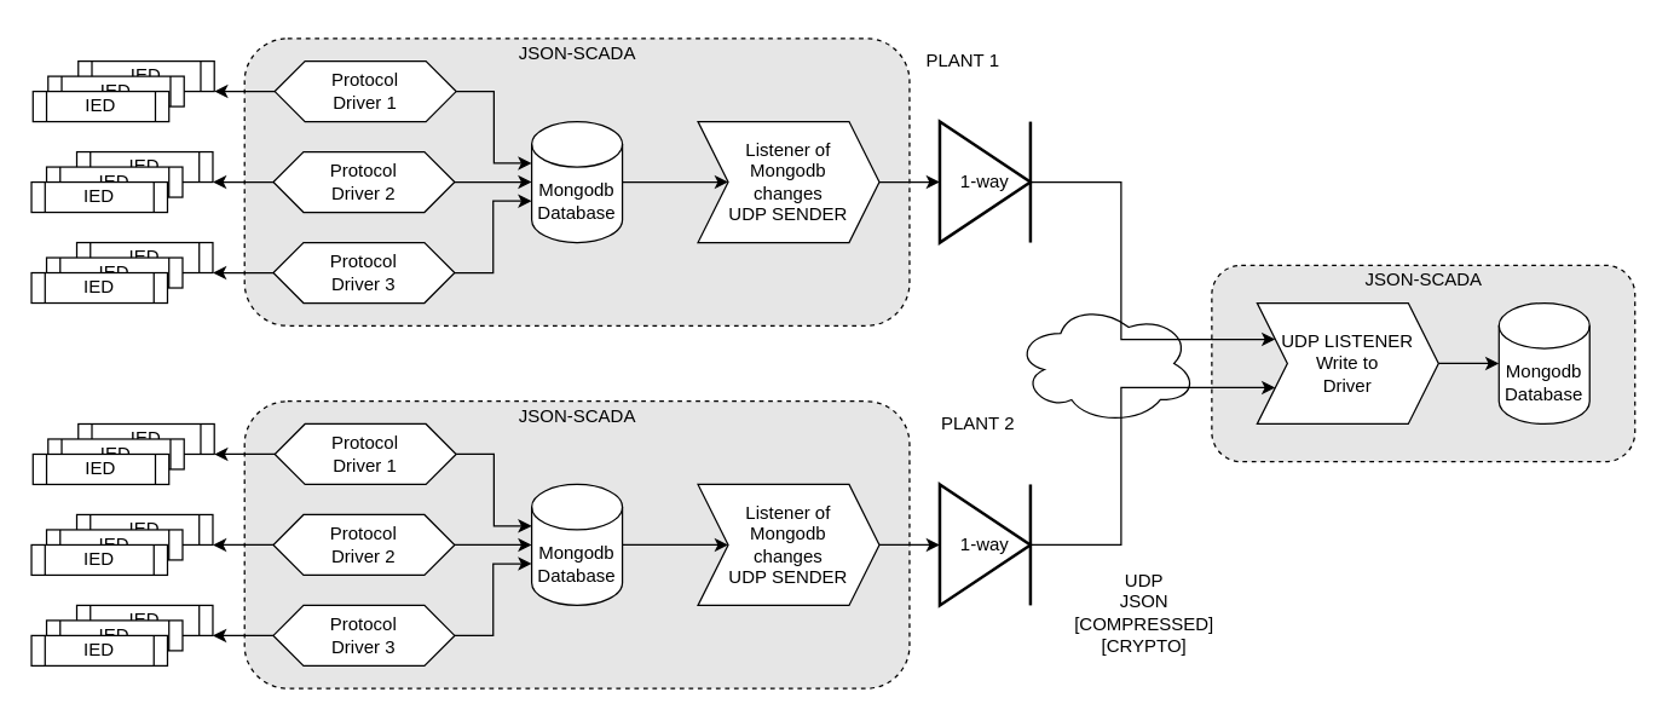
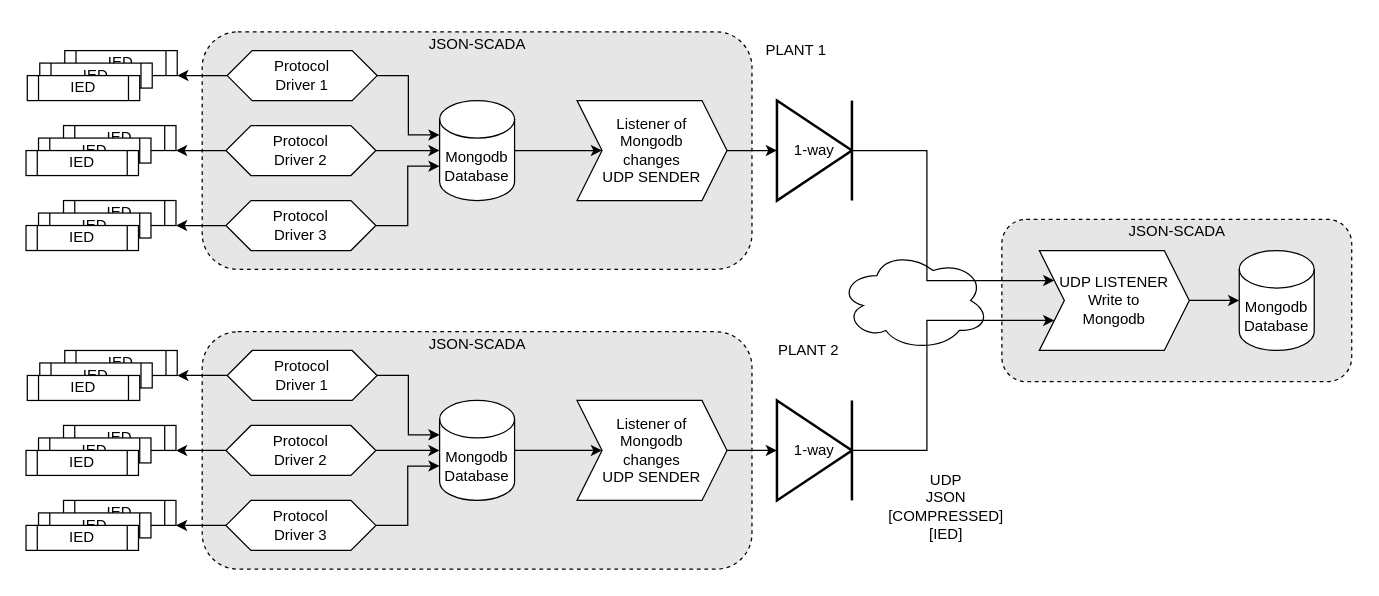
  <mxCell id="0" />
  <mxCell id="1" parent="0" />
  <mxCell id="2" value="" style="rounded=1;whiteSpace=wrap;html=1;fillColor=#E6E6E6;dashed=1;" vertex="1" parent="1"><mxGeometry x="161" y="265" width="440" height="190" as="geometry" /></mxCell>
  <mxCell id="3" value="" style="rounded=1;whiteSpace=wrap;html=1;fillColor=#E6E6E6;dashed=1;" vertex="1" parent="1"><mxGeometry x="161" y="25" width="440" height="190" as="geometry" /></mxCell>
  <mxCell id="4" value="" style="group" vertex="1" connectable="0" parent="1"><mxGeometry x="20" y="40" width="561" height="160" as="geometry" /></mxCell>
  <mxCell id="5" value="&lt;div&gt;Listener of&lt;br&gt;Mongodb&lt;br&gt;changes&lt;br&gt;UDP SENDER&lt;/div&gt;" style="shape=step;perimeter=stepPerimeter;whiteSpace=wrap;html=1;fixedSize=1;" vertex="1" parent="4"><mxGeometry x="441" y="40" width="120" height="80" as="geometry" /></mxCell>
  <mxCell id="6" style="edgeStyle=orthogonalEdgeStyle;rounded=0;orthogonalLoop=1;jettySize=auto;html=1;exitX=1;exitY=0.5;exitDx=0;exitDy=0;exitPerimeter=0;entryX=0;entryY=0.5;entryDx=0;entryDy=0;" edge="1" parent="4" source="7" target="5"><mxGeometry relative="1" as="geometry" /></mxCell>
  <mxCell id="7" value="Mongodb&lt;br&gt;Database" style="shape=cylinder3;whiteSpace=wrap;html=1;boundedLbl=1;backgroundOutline=1;size=15;" vertex="1" parent="4"><mxGeometry x="331" y="40" width="60" height="80" as="geometry" /></mxCell>
  <mxCell id="8" value="" style="group" vertex="1" connectable="0" parent="4"><mxGeometry x="1" width="280" height="40" as="geometry" /></mxCell>
  <mxCell id="9" style="edgeStyle=orthogonalEdgeStyle;rounded=0;orthogonalLoop=1;jettySize=auto;html=1;exitX=0;exitY=0.5;exitDx=0;exitDy=0;" edge="1" parent="8" source="10"><mxGeometry relative="1" as="geometry"><mxPoint x="120" y="20" as="targetPoint" /></mxGeometry></mxCell>
  <mxCell id="10" value="Protocol&lt;br&gt;Driver 1" style="shape=hexagon;perimeter=hexagonPerimeter2;whiteSpace=wrap;html=1;fixedSize=1;" vertex="1" parent="8"><mxGeometry x="160" width="120" height="40" as="geometry" /></mxCell>
  <mxCell id="11" value="" style="group" vertex="1" connectable="0" parent="8"><mxGeometry width="120" height="40" as="geometry" /></mxCell>
  <mxCell id="12" value="IED" style="shape=process;whiteSpace=wrap;html=1;backgroundOutline=1;" vertex="1" parent="11"><mxGeometry x="30" width="90" height="20" as="geometry" /></mxCell>
  <mxCell id="13" value="IED" style="shape=process;whiteSpace=wrap;html=1;backgroundOutline=1;" vertex="1" parent="11"><mxGeometry x="10" y="10" width="90" height="20" as="geometry" /></mxCell>
  <mxCell id="14" value="IED" style="shape=process;whiteSpace=wrap;html=1;backgroundOutline=1;" vertex="1" parent="11"><mxGeometry y="20" width="90" height="20" as="geometry" /></mxCell>
  <mxCell id="15" value="" style="group" vertex="1" connectable="0" parent="4"><mxGeometry y="60" width="280" height="40" as="geometry" /></mxCell>
  <mxCell id="16" style="edgeStyle=orthogonalEdgeStyle;rounded=0;orthogonalLoop=1;jettySize=auto;html=1;exitX=0;exitY=0.5;exitDx=0;exitDy=0;" edge="1" parent="15" source="17"><mxGeometry relative="1" as="geometry"><mxPoint x="120" y="20" as="targetPoint" /></mxGeometry></mxCell>
  <mxCell id="17" value="Protocol&lt;br&gt;Driver 2" style="shape=hexagon;perimeter=hexagonPerimeter2;whiteSpace=wrap;html=1;fixedSize=1;" vertex="1" parent="15"><mxGeometry x="160" width="120" height="40" as="geometry" /></mxCell>
  <mxCell id="18" value="" style="group" vertex="1" connectable="0" parent="15"><mxGeometry width="120" height="40" as="geometry" /></mxCell>
  <mxCell id="19" value="IED" style="shape=process;whiteSpace=wrap;html=1;backgroundOutline=1;" vertex="1" parent="18"><mxGeometry x="30" width="90" height="20" as="geometry" /></mxCell>
  <mxCell id="20" value="IED" style="shape=process;whiteSpace=wrap;html=1;backgroundOutline=1;" vertex="1" parent="18"><mxGeometry x="10" y="10" width="90" height="20" as="geometry" /></mxCell>
  <mxCell id="21" value="IED" style="shape=process;whiteSpace=wrap;html=1;backgroundOutline=1;" vertex="1" parent="18"><mxGeometry y="20" width="90" height="20" as="geometry" /></mxCell>
  <mxCell id="22" value="" style="group" vertex="1" connectable="0" parent="4"><mxGeometry y="120" width="280" height="40" as="geometry" /></mxCell>
  <mxCell id="23" style="edgeStyle=orthogonalEdgeStyle;rounded=0;orthogonalLoop=1;jettySize=auto;html=1;exitX=0;exitY=0.5;exitDx=0;exitDy=0;" edge="1" parent="22" source="24"><mxGeometry relative="1" as="geometry"><mxPoint x="120" y="20" as="targetPoint" /></mxGeometry></mxCell>
  <mxCell id="24" value="Protocol&lt;br&gt;Driver 3" style="shape=hexagon;perimeter=hexagonPerimeter2;whiteSpace=wrap;html=1;fixedSize=1;" vertex="1" parent="22"><mxGeometry x="160" width="120" height="40" as="geometry" /></mxCell>
  <mxCell id="25" value="" style="group" vertex="1" connectable="0" parent="22"><mxGeometry width="120" height="40" as="geometry" /></mxCell>
  <mxCell id="26" value="IED" style="shape=process;whiteSpace=wrap;html=1;backgroundOutline=1;" vertex="1" parent="25"><mxGeometry x="30" width="90" height="20" as="geometry" /></mxCell>
  <mxCell id="27" value="IED" style="shape=process;whiteSpace=wrap;html=1;backgroundOutline=1;" vertex="1" parent="25"><mxGeometry x="10" y="10" width="90" height="20" as="geometry" /></mxCell>
  <mxCell id="28" value="IED" style="shape=process;whiteSpace=wrap;html=1;backgroundOutline=1;" vertex="1" parent="25"><mxGeometry y="20" width="90" height="20" as="geometry" /></mxCell>
  <mxCell id="29" style="edgeStyle=orthogonalEdgeStyle;rounded=0;orthogonalLoop=1;jettySize=auto;html=1;exitX=1;exitY=0.5;exitDx=0;exitDy=0;entryX=0;entryY=0;entryDx=0;entryDy=27.5;entryPerimeter=0;" edge="1" parent="4" source="10" target="7"><mxGeometry relative="1" as="geometry" /></mxCell>
  <mxCell id="30" style="edgeStyle=orthogonalEdgeStyle;rounded=0;orthogonalLoop=1;jettySize=auto;html=1;exitX=1;exitY=0.5;exitDx=0;exitDy=0;entryX=0;entryY=0.5;entryDx=0;entryDy=0;entryPerimeter=0;" edge="1" parent="4" source="17" target="7"><mxGeometry relative="1" as="geometry" /></mxCell>
  <mxCell id="31" style="edgeStyle=orthogonalEdgeStyle;rounded=0;orthogonalLoop=1;jettySize=auto;html=1;exitX=1;exitY=0.5;exitDx=0;exitDy=0;entryX=0;entryY=0;entryDx=0;entryDy=52.5;entryPerimeter=0;" edge="1" parent="4" source="24" target="7"><mxGeometry relative="1" as="geometry" /></mxCell>
  <mxCell id="32" value="JSON-SCADA" style="text;html=1;align=center;verticalAlign=middle;resizable=0;points=[];autosize=1;strokeColor=none;fillColor=none;" vertex="1" parent="4"><mxGeometry x="311" y="-20" width="100" height="30" as="geometry" /></mxCell>
  <mxCell id="33" value="JSON-SCADA" style="text;html=1;align=center;verticalAlign=middle;resizable=0;points=[];autosize=1;strokeColor=none;fillColor=none;" vertex="1" parent="4"><mxGeometry x="311" y="220" width="100" height="30" as="geometry" /></mxCell>
  <mxCell id="34" value="" style="group" vertex="1" connectable="0" parent="1"><mxGeometry x="20" y="280" width="561" height="160" as="geometry" /></mxCell>
  <mxCell id="35" value="&lt;div&gt;Listener of&lt;br&gt;Mongodb&lt;br&gt;changes&lt;br&gt;UDP SENDER&lt;/div&gt;" style="shape=step;perimeter=stepPerimeter;whiteSpace=wrap;html=1;fixedSize=1;" vertex="1" parent="34"><mxGeometry x="441" y="40" width="120" height="80" as="geometry" /></mxCell>
  <mxCell id="36" style="edgeStyle=orthogonalEdgeStyle;rounded=0;orthogonalLoop=1;jettySize=auto;html=1;exitX=1;exitY=0.5;exitDx=0;exitDy=0;exitPerimeter=0;entryX=0;entryY=0.5;entryDx=0;entryDy=0;" edge="1" parent="34" source="37" target="35"><mxGeometry relative="1" as="geometry" /></mxCell>
  <mxCell id="37" value="Mongodb&lt;br&gt;Database" style="shape=cylinder3;whiteSpace=wrap;html=1;boundedLbl=1;backgroundOutline=1;size=15;" vertex="1" parent="34"><mxGeometry x="331" y="40" width="60" height="80" as="geometry" /></mxCell>
  <mxCell id="38" value="" style="group" vertex="1" connectable="0" parent="34"><mxGeometry x="1" width="280" height="40" as="geometry" /></mxCell>
  <mxCell id="39" style="edgeStyle=orthogonalEdgeStyle;rounded=0;orthogonalLoop=1;jettySize=auto;html=1;exitX=0;exitY=0.5;exitDx=0;exitDy=0;" edge="1" parent="38" source="40"><mxGeometry relative="1" as="geometry"><mxPoint x="120" y="20" as="targetPoint" /></mxGeometry></mxCell>
  <mxCell id="40" value="Protocol&lt;br&gt;Driver 1" style="shape=hexagon;perimeter=hexagonPerimeter2;whiteSpace=wrap;html=1;fixedSize=1;" vertex="1" parent="38"><mxGeometry x="160" width="120" height="40" as="geometry" /></mxCell>
  <mxCell id="41" value="" style="group" vertex="1" connectable="0" parent="38"><mxGeometry width="120" height="40" as="geometry" /></mxCell>
  <mxCell id="42" value="IED" style="shape=process;whiteSpace=wrap;html=1;backgroundOutline=1;" vertex="1" parent="41"><mxGeometry x="30" width="90" height="20" as="geometry" /></mxCell>
  <mxCell id="43" value="IED" style="shape=process;whiteSpace=wrap;html=1;backgroundOutline=1;" vertex="1" parent="41"><mxGeometry x="10" y="10" width="90" height="20" as="geometry" /></mxCell>
  <mxCell id="44" value="IED" style="shape=process;whiteSpace=wrap;html=1;backgroundOutline=1;" vertex="1" parent="41"><mxGeometry y="20" width="90" height="20" as="geometry" /></mxCell>
  <mxCell id="45" value="" style="group" vertex="1" connectable="0" parent="34"><mxGeometry y="60" width="280" height="40" as="geometry" /></mxCell>
  <mxCell id="46" style="edgeStyle=orthogonalEdgeStyle;rounded=0;orthogonalLoop=1;jettySize=auto;html=1;exitX=0;exitY=0.5;exitDx=0;exitDy=0;" edge="1" parent="45" source="47"><mxGeometry relative="1" as="geometry"><mxPoint x="120" y="20" as="targetPoint" /></mxGeometry></mxCell>
  <mxCell id="47" value="Protocol&lt;br&gt;Driver 2" style="shape=hexagon;perimeter=hexagonPerimeter2;whiteSpace=wrap;html=1;fixedSize=1;" vertex="1" parent="45"><mxGeometry x="160" width="120" height="40" as="geometry" /></mxCell>
  <mxCell id="48" value="" style="group" vertex="1" connectable="0" parent="45"><mxGeometry width="120" height="40" as="geometry" /></mxCell>
  <mxCell id="49" value="IED" style="shape=process;whiteSpace=wrap;html=1;backgroundOutline=1;" vertex="1" parent="48"><mxGeometry x="30" width="90" height="20" as="geometry" /></mxCell>
  <mxCell id="50" value="IED" style="shape=process;whiteSpace=wrap;html=1;backgroundOutline=1;" vertex="1" parent="48"><mxGeometry x="10" y="10" width="90" height="20" as="geometry" /></mxCell>
  <mxCell id="51" value="IED" style="shape=process;whiteSpace=wrap;html=1;backgroundOutline=1;" vertex="1" parent="48"><mxGeometry y="20" width="90" height="20" as="geometry" /></mxCell>
  <mxCell id="52" value="" style="group" vertex="1" connectable="0" parent="34"><mxGeometry y="120" width="280" height="40" as="geometry" /></mxCell>
  <mxCell id="53" style="edgeStyle=orthogonalEdgeStyle;rounded=0;orthogonalLoop=1;jettySize=auto;html=1;exitX=0;exitY=0.5;exitDx=0;exitDy=0;" edge="1" parent="52" source="54"><mxGeometry relative="1" as="geometry"><mxPoint x="120" y="20" as="targetPoint" /></mxGeometry></mxCell>
  <mxCell id="54" value="Protocol&lt;br&gt;Driver 3" style="shape=hexagon;perimeter=hexagonPerimeter2;whiteSpace=wrap;html=1;fixedSize=1;" vertex="1" parent="52"><mxGeometry x="160" width="120" height="40" as="geometry" /></mxCell>
  <mxCell id="55" value="" style="group" vertex="1" connectable="0" parent="52"><mxGeometry width="120" height="40" as="geometry" /></mxCell>
  <mxCell id="56" value="IED" style="shape=process;whiteSpace=wrap;html=1;backgroundOutline=1;" vertex="1" parent="55"><mxGeometry x="30" width="90" height="20" as="geometry" /></mxCell>
  <mxCell id="57" value="IED" style="shape=process;whiteSpace=wrap;html=1;backgroundOutline=1;" vertex="1" parent="55"><mxGeometry x="10" y="10" width="90" height="20" as="geometry" /></mxCell>
  <mxCell id="58" value="IED" style="shape=process;whiteSpace=wrap;html=1;backgroundOutline=1;" vertex="1" parent="55"><mxGeometry y="20" width="90" height="20" as="geometry" /></mxCell>
  <mxCell id="59" style="edgeStyle=orthogonalEdgeStyle;rounded=0;orthogonalLoop=1;jettySize=auto;html=1;exitX=1;exitY=0.5;exitDx=0;exitDy=0;entryX=0;entryY=0;entryDx=0;entryDy=27.5;entryPerimeter=0;" edge="1" parent="34" source="40" target="37"><mxGeometry relative="1" as="geometry" /></mxCell>
  <mxCell id="60" style="edgeStyle=orthogonalEdgeStyle;rounded=0;orthogonalLoop=1;jettySize=auto;html=1;exitX=1;exitY=0.5;exitDx=0;exitDy=0;entryX=0;entryY=0.5;entryDx=0;entryDy=0;entryPerimeter=0;" edge="1" parent="34" source="47" target="37"><mxGeometry relative="1" as="geometry" /></mxCell>
  <mxCell id="61" style="edgeStyle=orthogonalEdgeStyle;rounded=0;orthogonalLoop=1;jettySize=auto;html=1;exitX=1;exitY=0.5;exitDx=0;exitDy=0;entryX=0;entryY=0;entryDx=0;entryDy=52.5;entryPerimeter=0;" edge="1" parent="34" source="54" target="37"><mxGeometry relative="1" as="geometry" /></mxCell>
- <mxCell id="62" value="UDP&lt;br&gt;JSON&lt;br&gt;[COMPRESSED]&lt;br&gt;[CRYPTO]" style="text;html=1;align=center;verticalAlign=middle;resizable=0;points=[];autosize=1;strokeColor=none;fillColor=none;" vertex="1" parent="1"><mxGeometry x="701" y="370" width="110" height="70" as="geometry" /></mxCell>
+ <mxCell id="62" value="UDP&lt;br&gt;JSON&lt;br&gt;[COMPRESSED]&lt;br&gt;[IED]" style="text;html=1;align=center;verticalAlign=middle;resizable=0;points=[];autosize=1;strokeColor=none;fillColor=none;" vertex="1" parent="1"><mxGeometry x="701" y="370" width="110" height="70" as="geometry" /></mxCell>
  <mxCell id="63" value="PLANT 1" style="text;html=1;align=center;verticalAlign=middle;resizable=0;points=[];autosize=1;strokeColor=none;fillColor=none;" vertex="1" parent="1"><mxGeometry x="601" y="25" width="70" height="30" as="geometry" /></mxCell>
  <mxCell id="64" value="PLANT 2" style="text;html=1;align=center;verticalAlign=middle;resizable=0;points=[];autosize=1;strokeColor=none;fillColor=none;" vertex="1" parent="1"><mxGeometry x="611" y="265" width="70" height="30" as="geometry" /></mxCell>
  <mxCell id="65" style="edgeStyle=orthogonalEdgeStyle;rounded=0;orthogonalLoop=1;jettySize=auto;html=1;exitX=1;exitY=0.5;exitDx=0;exitDy=0;entryX=0;entryY=0.5;entryDx=0;entryDy=0;" edge="1" parent="1" source="5" target="67"><mxGeometry relative="1" as="geometry" /></mxCell>
  <mxCell id="66" value="" style="group" vertex="1" connectable="0" parent="1"><mxGeometry x="621" y="80" width="60" height="80" as="geometry" /></mxCell>
  <mxCell id="67" value="1-way" style="triangle;whiteSpace=wrap;html=1;strokeWidth=2;" vertex="1" parent="66"><mxGeometry width="60" height="80" as="geometry" /></mxCell>
  <mxCell id="68" value="" style="endArrow=none;html=1;rounded=0;strokeWidth=2;" edge="1" parent="66"><mxGeometry width="50" height="50" relative="1" as="geometry"><mxPoint x="60" y="80" as="sourcePoint" /><mxPoint x="60" as="targetPoint" /></mxGeometry></mxCell>
  <mxCell id="69" value="" style="group" vertex="1" connectable="0" parent="1"><mxGeometry x="621" y="320" width="60" height="80" as="geometry" /></mxCell>
  <mxCell id="70" value="1-way" style="triangle;whiteSpace=wrap;html=1;strokeWidth=2;" vertex="1" parent="69"><mxGeometry width="60" height="80" as="geometry" /></mxCell>
  <mxCell id="71" value="" style="endArrow=none;html=1;rounded=0;strokeWidth=2;" edge="1" parent="69"><mxGeometry width="50" height="50" relative="1" as="geometry"><mxPoint x="60" y="80" as="sourcePoint" /><mxPoint x="60" as="targetPoint" /></mxGeometry></mxCell>
  <mxCell id="72" style="edgeStyle=orthogonalEdgeStyle;rounded=0;orthogonalLoop=1;jettySize=auto;html=1;exitX=1;exitY=0.5;exitDx=0;exitDy=0;entryX=0;entryY=0.5;entryDx=0;entryDy=0;" edge="1" parent="1" source="35" target="70"><mxGeometry relative="1" as="geometry" /></mxCell>
  <mxCell id="73" value="" style="group" vertex="1" connectable="0" parent="1"><mxGeometry x="801" y="170" width="280" height="135" as="geometry" /></mxCell>
  <mxCell id="74" value="" style="rounded=1;whiteSpace=wrap;html=1;fillColor=#E6E6E6;dashed=1;" vertex="1" parent="73"><mxGeometry y="5" width="280" height="130" as="geometry" /></mxCell>
  <mxCell id="75" value="Mongodb&lt;br&gt;Database" style="shape=cylinder3;whiteSpace=wrap;html=1;boundedLbl=1;backgroundOutline=1;size=15;" vertex="1" parent="73"><mxGeometry x="190" y="30" width="60" height="80" as="geometry" /></mxCell>
- <mxCell id="76" value="UDP LISTENER&lt;br&gt;&lt;div&gt;Write to&lt;/div&gt;&lt;div&gt;Driver&lt;br&gt;&lt;/div&gt;" style="shape=step;perimeter=stepPerimeter;whiteSpace=wrap;html=1;fixedSize=1;" vertex="1" parent="73"><mxGeometry x="30" y="30" width="120" height="80" as="geometry" /></mxCell>
+ <mxCell id="76" value="UDP LISTENER&lt;br&gt;&lt;div&gt;Write to&lt;/div&gt;&lt;div&gt;Mongodb&lt;br&gt;&lt;/div&gt;" style="shape=step;perimeter=stepPerimeter;whiteSpace=wrap;html=1;fixedSize=1;" vertex="1" parent="73"><mxGeometry x="30" y="30" width="120" height="80" as="geometry" /></mxCell>
  <mxCell id="77" style="edgeStyle=orthogonalEdgeStyle;rounded=0;orthogonalLoop=1;jettySize=auto;html=1;exitX=1;exitY=0.5;exitDx=0;exitDy=0;entryX=0;entryY=0.5;entryDx=0;entryDy=0;entryPerimeter=0;" edge="1" parent="73" source="76" target="75"><mxGeometry relative="1" as="geometry" /></mxCell>
  <mxCell id="78" value="JSON-SCADA" style="text;html=1;align=center;verticalAlign=middle;resizable=0;points=[];autosize=1;strokeColor=none;fillColor=none;" vertex="1" parent="73"><mxGeometry x="90" width="100" height="30" as="geometry" /></mxCell>
  <mxCell id="79" value="" style="ellipse;shape=cloud;whiteSpace=wrap;html=1;" vertex="1" parent="1"><mxGeometry x="671" y="200" width="120" height="80" as="geometry" /></mxCell>
  <mxCell id="80" style="edgeStyle=orthogonalEdgeStyle;rounded=0;orthogonalLoop=1;jettySize=auto;html=1;exitX=1;exitY=0.5;exitDx=0;exitDy=0;entryX=0;entryY=0.75;entryDx=0;entryDy=0;" edge="1" parent="1" source="70" target="76"><mxGeometry relative="1" as="geometry"><Array as="points"><mxPoint x="741" y="360" /><mxPoint x="741" y="256" /></Array></mxGeometry></mxCell>
  <mxCell id="81" style="edgeStyle=orthogonalEdgeStyle;rounded=0;orthogonalLoop=1;jettySize=auto;html=1;exitX=1;exitY=0.5;exitDx=0;exitDy=0;entryX=0;entryY=0.25;entryDx=0;entryDy=0;" edge="1" parent="1" source="67" target="76"><mxGeometry relative="1" as="geometry"><Array as="points"><mxPoint x="741" y="120" /><mxPoint x="741" y="224" /></Array></mxGeometry></mxCell>
